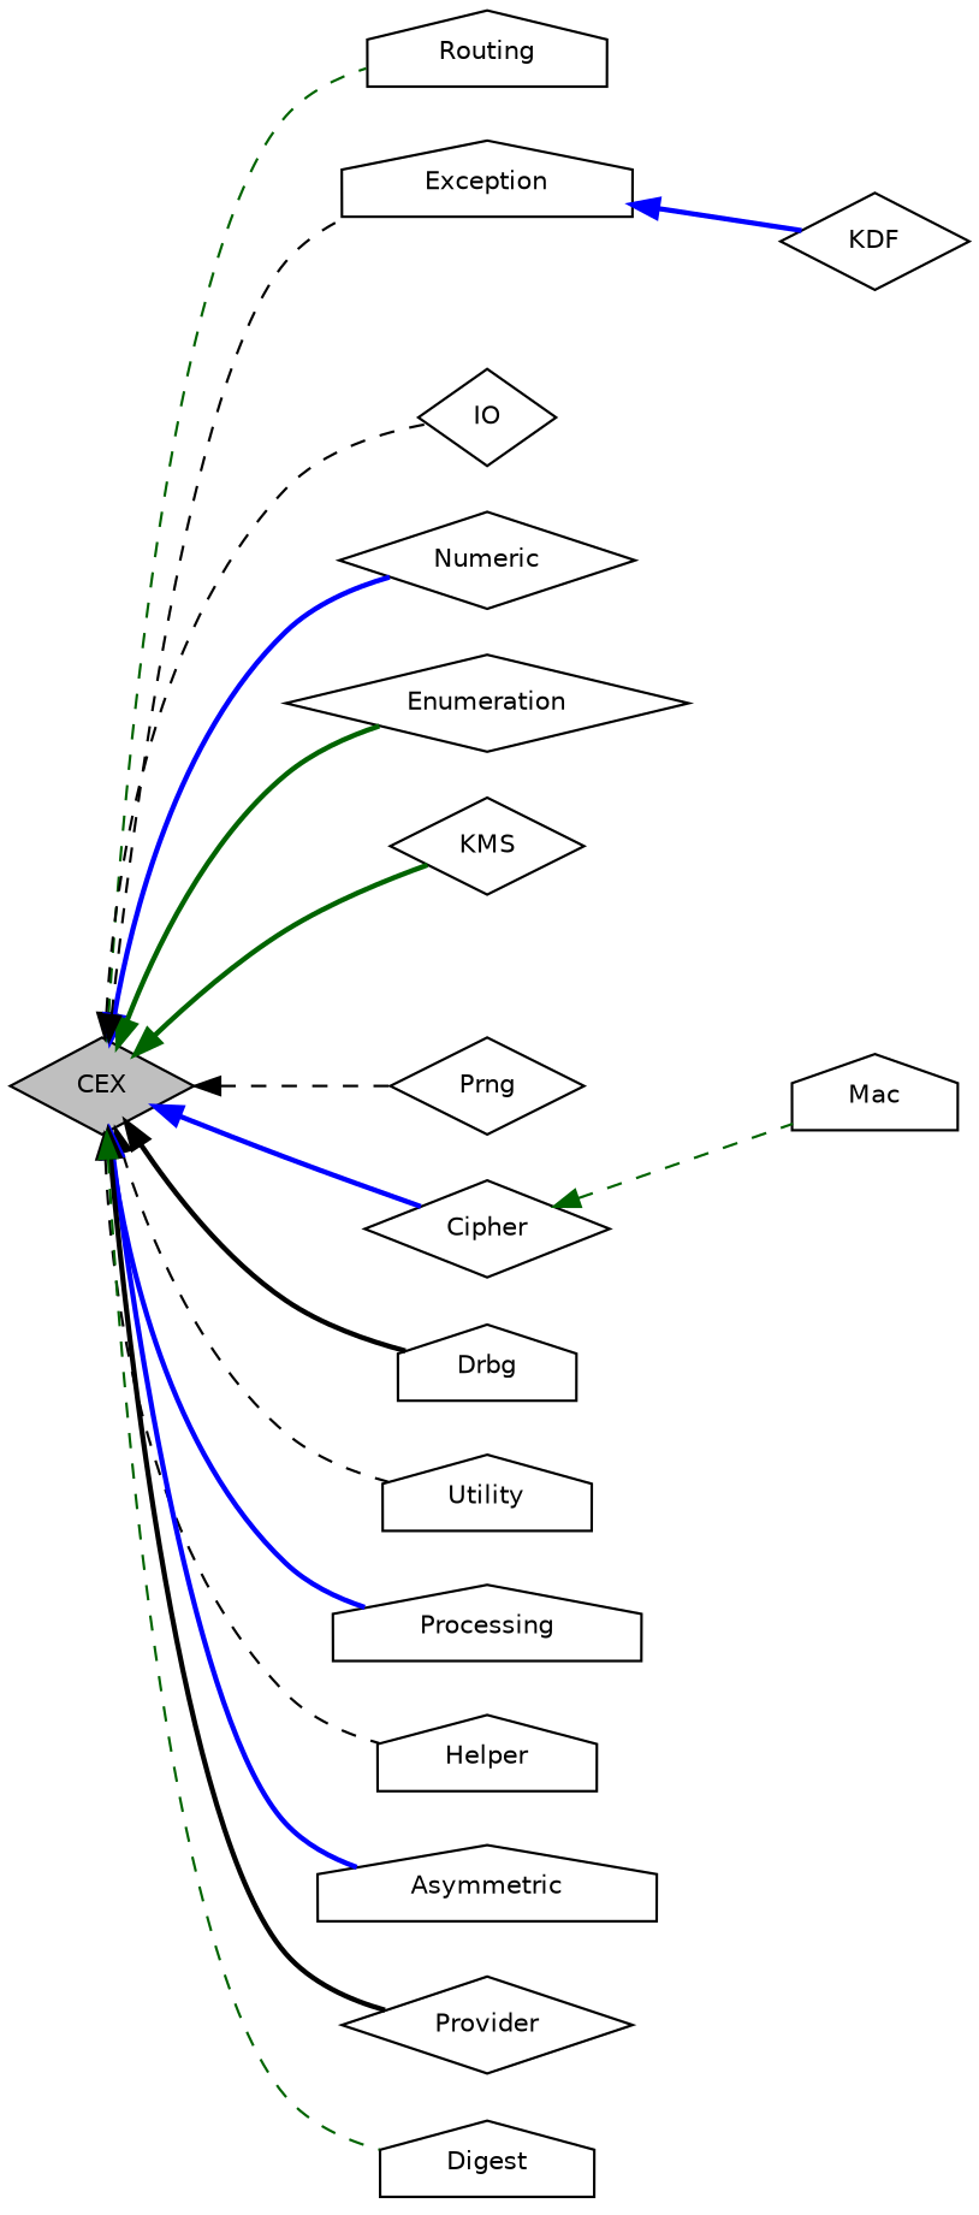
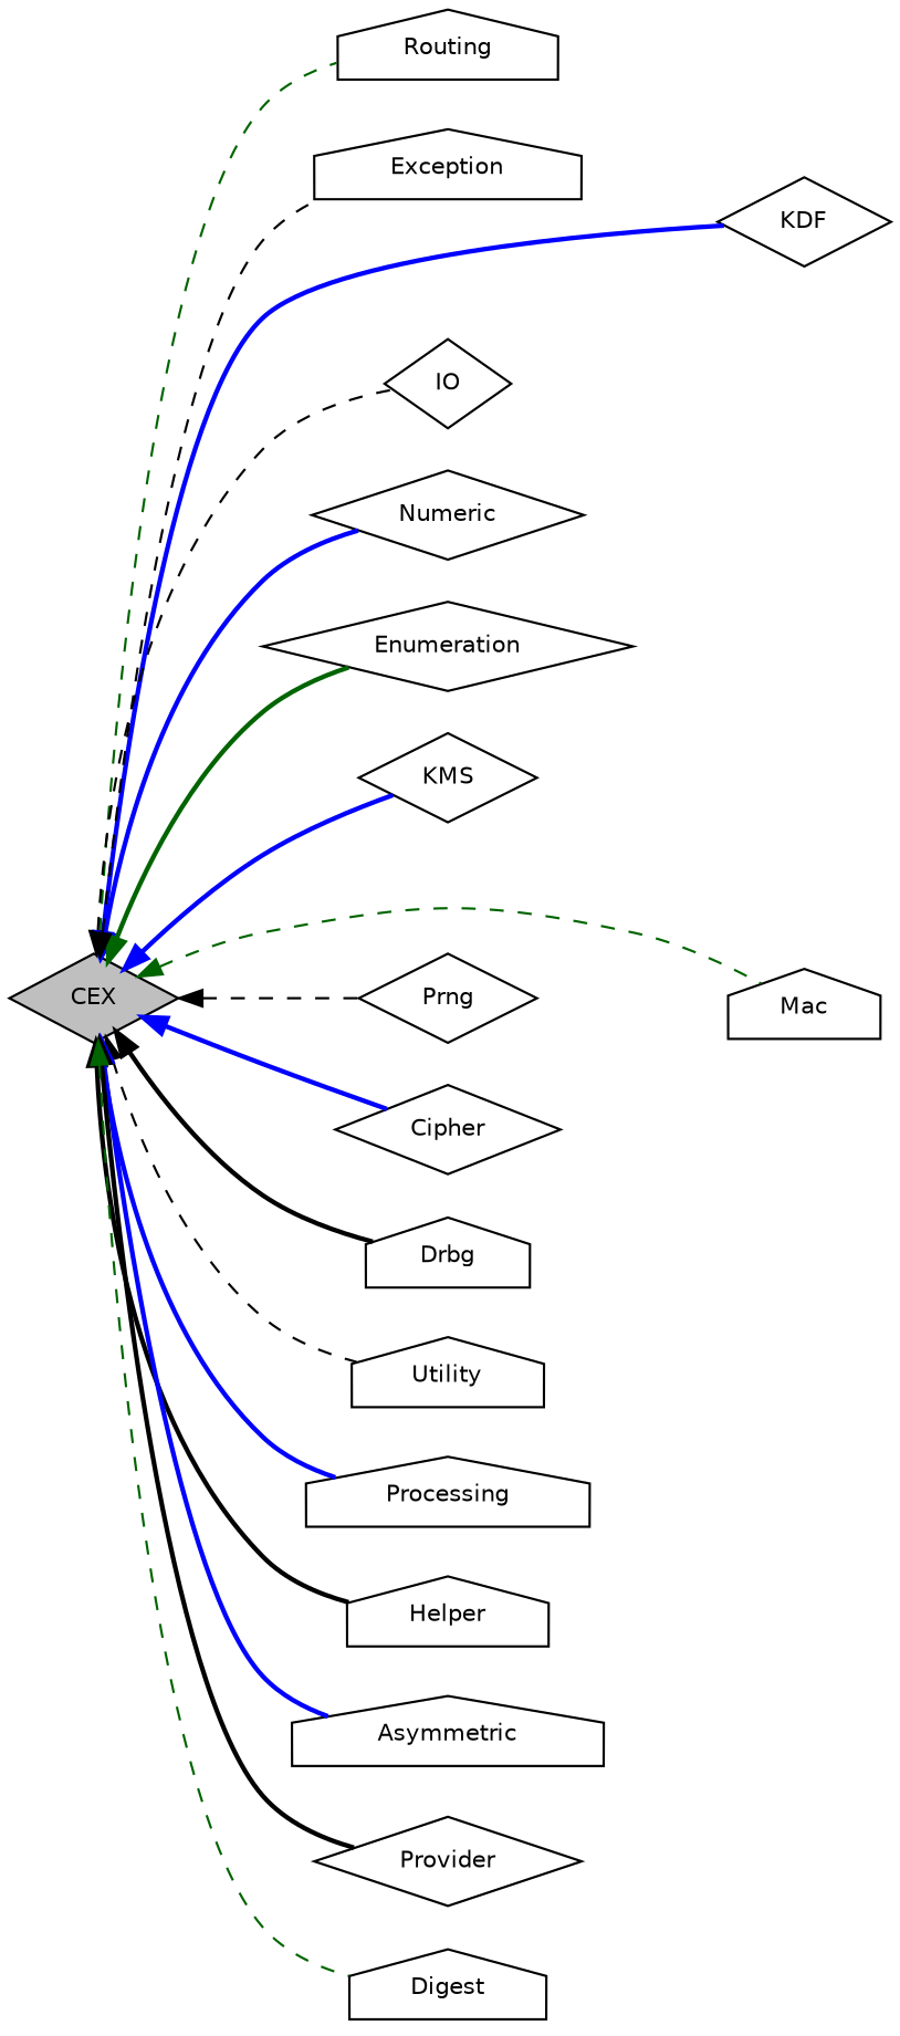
  digraph {
    rankdir=LR
    node [color=black fillcolor=white fontname=Helvetica fontsize=10 shape=house style=filled]
    edge [color=black dir=back fontname=Helvetica fontsize=10 labelfontname=Helvetica labelfontsize=10 shape=plaintext style=bold]
    n1 [height=0.2 label=Routing width=0.4]
    n2 [height=0.2 label=Mac width=0.4]
    n3 [height=0.2 label=KDF shape=diamond width=0.4]
    n4 [fillcolor=grey75 fontcolor=black height=0.2 label=CEX shape=diamond width=0.4]
    n5 [height=0.2 label=IO shape=diamond width=0.4]
    n6 [height=0.2 label=Numeric shape=diamond width=0.4]
    n7 [height=0.2 label=Enumeration shape=diamond width=0.4]
    n8 [height=0.2 label=KMS shape=diamond width=0.4]
    n9 [height=0.2 label=Exception width=0.4]
    n10 [height=0.2 label=Prng shape=diamond width=0.4]
    n11 [height=0.2 label=Cipher shape=diamond width=0.4]
    n12 [height=0.2 label=Drbg width=0.4]
    n13 [height=0.2 label=Utility width=0.4]
    n14 [height=0.2 label=Processing width=0.4]
    n15 [height=0.2 label=Helper width=0.4]
    n16 [height=0.2 label=Asymmetric width=0.4]
    n17 [height=0.2 label=Provider shape=diamond width=0.4]
    n18 [height=0.2 label=Digest width=0.4]
    n4 -> n1 [color=darkgreen style=dashed]
-   n11 -> n2 [color=darkgreen style=dashed]
-   n9 -> n3 [color=blue]
+   n4 -> n2 [color=darkgreen style=dashed]
+   n4 -> n3 [color=blue]
    n4 -> n5 [style=dashed]
    n4 -> n6 [color=blue]
    n4 -> n7 [color=darkgreen]
-   n4 -> n8 [color=darkgreen]
+   n4 -> n8 [color=blue]
    n4 -> n9 [style=dashed]
    n4 -> n10 [style=dashed]
    n4 -> n11 [color=blue]
    n4 -> n12
    n4 -> n13 [style=dashed]
    n4 -> n14 [color=blue]
-   n4 -> n15 [style=dashed]
+   n4 -> n15
    n4 -> n16 [color=blue]
    n4 -> n17
    n4 -> n18 [color=darkgreen style=dashed]
  }
